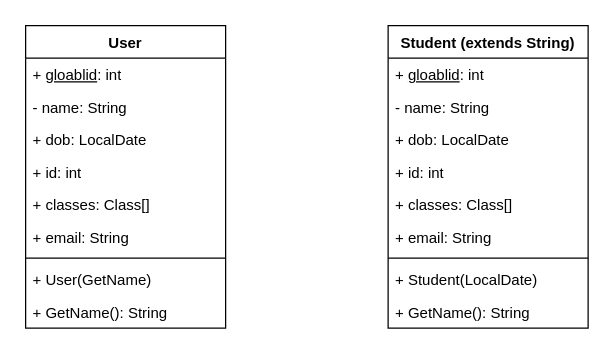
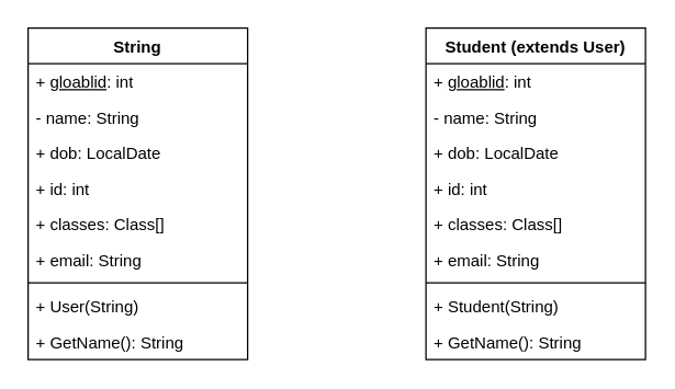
  <mxCell id="0" />
  <mxCell id="1" parent="0" />
- <mxCell id="2" value="User" style="swimlane;fontStyle=1;align=center;verticalAlign=top;childLayout=stackLayout;horizontal=1;startSize=26;horizontalStack=0;resizeParent=1;resizeParentMax=0;resizeLast=0;collapsible=1;marginBottom=0;whiteSpace=wrap;html=1;" vertex="1" parent="1"><mxGeometry x="20" y="20" width="160" height="242" as="geometry" /></mxCell>
+ <mxCell id="2" value="String" style="swimlane;fontStyle=1;align=center;verticalAlign=top;childLayout=stackLayout;horizontal=1;startSize=26;horizontalStack=0;resizeParent=1;resizeParentMax=0;resizeLast=0;collapsible=1;marginBottom=0;whiteSpace=wrap;html=1;" vertex="1" parent="1"><mxGeometry x="20" y="20" width="160" height="242" as="geometry" /></mxCell>
  <mxCell id="3" value="+ &lt;u&gt;gloablid&lt;/u&gt;: int" style="text;strokeColor=none;fillColor=none;align=left;verticalAlign=top;spacingLeft=4;spacingRight=4;overflow=hidden;rotatable=0;points=[[0,0.5],[1,0.5]];portConstraint=eastwest;whiteSpace=wrap;html=1;" vertex="1" parent="2"><mxGeometry y="26" width="160" height="26" as="geometry" /></mxCell>
  <mxCell id="4" value="- name: String" style="text;strokeColor=none;fillColor=none;align=left;verticalAlign=top;spacingLeft=4;spacingRight=4;overflow=hidden;rotatable=0;points=[[0,0.5],[1,0.5]];portConstraint=eastwest;whiteSpace=wrap;html=1;" vertex="1" parent="2"><mxGeometry y="52" width="160" height="26" as="geometry" /></mxCell>
  <mxCell id="5" value="+ dob: LocalDate&lt;div&gt;&lt;br&gt;&lt;/div&gt;" style="text;strokeColor=none;fillColor=none;align=left;verticalAlign=top;spacingLeft=4;spacingRight=4;overflow=hidden;rotatable=0;points=[[0,0.5],[1,0.5]];portConstraint=eastwest;whiteSpace=wrap;html=1;" vertex="1" parent="2"><mxGeometry y="78" width="160" height="26" as="geometry" /></mxCell>
  <mxCell id="6" value="+ id: int" style="text;strokeColor=none;fillColor=none;align=left;verticalAlign=top;spacingLeft=4;spacingRight=4;overflow=hidden;rotatable=0;points=[[0,0.5],[1,0.5]];portConstraint=eastwest;whiteSpace=wrap;html=1;" vertex="1" parent="2"><mxGeometry y="104" width="160" height="26" as="geometry" /></mxCell>
  <mxCell id="7" value="+ classes: Class[]" style="text;strokeColor=none;fillColor=none;align=left;verticalAlign=top;spacingLeft=4;spacingRight=4;overflow=hidden;rotatable=0;points=[[0,0.5],[1,0.5]];portConstraint=eastwest;whiteSpace=wrap;html=1;" vertex="1" parent="2"><mxGeometry y="130" width="160" height="26" as="geometry" /></mxCell>
  <mxCell id="8" value="+ email: String" style="text;strokeColor=none;fillColor=none;align=left;verticalAlign=top;spacingLeft=4;spacingRight=4;overflow=hidden;rotatable=0;points=[[0,0.5],[1,0.5]];portConstraint=eastwest;whiteSpace=wrap;html=1;" vertex="1" parent="2"><mxGeometry y="156" width="160" height="26" as="geometry" /></mxCell>
  <mxCell id="9" value="" style="line;strokeWidth=1;fillColor=none;align=left;verticalAlign=middle;spacingTop=-1;spacingLeft=3;spacingRight=3;rotatable=0;labelPosition=right;points=[];portConstraint=eastwest;strokeColor=inherit;" vertex="1" parent="2"><mxGeometry y="182" width="160" height="8" as="geometry" /></mxCell>
- <mxCell id="10" value="+ User(GetName)" style="text;strokeColor=none;fillColor=none;align=left;verticalAlign=top;spacingLeft=4;spacingRight=4;overflow=hidden;rotatable=0;points=[[0,0.5],[1,0.5]];portConstraint=eastwest;whiteSpace=wrap;html=1;" vertex="1" parent="2"><mxGeometry y="190" width="160" height="26" as="geometry" /></mxCell>
+ <mxCell id="10" value="+ User(String)" style="text;strokeColor=none;fillColor=none;align=left;verticalAlign=top;spacingLeft=4;spacingRight=4;overflow=hidden;rotatable=0;points=[[0,0.5],[1,0.5]];portConstraint=eastwest;whiteSpace=wrap;html=1;" vertex="1" parent="2"><mxGeometry y="190" width="160" height="26" as="geometry" /></mxCell>
  <mxCell id="11" value="+ GetName(): String" style="text;strokeColor=none;fillColor=none;align=left;verticalAlign=top;spacingLeft=4;spacingRight=4;overflow=hidden;rotatable=0;points=[[0,0.5],[1,0.5]];portConstraint=eastwest;whiteSpace=wrap;html=1;" vertex="1" parent="2"><mxGeometry y="216" width="160" height="26" as="geometry" /></mxCell>
- <mxCell id="12" value="Student (extends String)" style="swimlane;fontStyle=1;align=center;verticalAlign=top;childLayout=stackLayout;horizontal=1;startSize=26;horizontalStack=0;resizeParent=1;resizeParentMax=0;resizeLast=0;collapsible=1;marginBottom=0;whiteSpace=wrap;html=1;" vertex="1" parent="1"><mxGeometry x="310" y="20" width="160" height="242" as="geometry" /></mxCell>
+ <mxCell id="12" value="Student (extends User)" style="swimlane;fontStyle=1;align=center;verticalAlign=top;childLayout=stackLayout;horizontal=1;startSize=26;horizontalStack=0;resizeParent=1;resizeParentMax=0;resizeLast=0;collapsible=1;marginBottom=0;whiteSpace=wrap;html=1;" vertex="1" parent="1"><mxGeometry x="310" y="20" width="160" height="242" as="geometry" /></mxCell>
  <mxCell id="13" value="+ &lt;u&gt;gloablid&lt;/u&gt;: int" style="text;strokeColor=none;fillColor=none;align=left;verticalAlign=top;spacingLeft=4;spacingRight=4;overflow=hidden;rotatable=0;points=[[0,0.5],[1,0.5]];portConstraint=eastwest;whiteSpace=wrap;html=1;" vertex="1" parent="12"><mxGeometry y="26" width="160" height="26" as="geometry" /></mxCell>
  <mxCell id="14" value="- name: String" style="text;strokeColor=none;fillColor=none;align=left;verticalAlign=top;spacingLeft=4;spacingRight=4;overflow=hidden;rotatable=0;points=[[0,0.5],[1,0.5]];portConstraint=eastwest;whiteSpace=wrap;html=1;" vertex="1" parent="12"><mxGeometry y="52" width="160" height="26" as="geometry" /></mxCell>
  <mxCell id="15" value="+ dob: LocalDate&lt;div&gt;&lt;br&gt;&lt;/div&gt;" style="text;strokeColor=none;fillColor=none;align=left;verticalAlign=top;spacingLeft=4;spacingRight=4;overflow=hidden;rotatable=0;points=[[0,0.5],[1,0.5]];portConstraint=eastwest;whiteSpace=wrap;html=1;" vertex="1" parent="12"><mxGeometry y="78" width="160" height="26" as="geometry" /></mxCell>
  <mxCell id="16" value="+ id: int" style="text;strokeColor=none;fillColor=none;align=left;verticalAlign=top;spacingLeft=4;spacingRight=4;overflow=hidden;rotatable=0;points=[[0,0.5],[1,0.5]];portConstraint=eastwest;whiteSpace=wrap;html=1;" vertex="1" parent="12"><mxGeometry y="104" width="160" height="26" as="geometry" /></mxCell>
  <mxCell id="17" value="+ classes: Class[]" style="text;strokeColor=none;fillColor=none;align=left;verticalAlign=top;spacingLeft=4;spacingRight=4;overflow=hidden;rotatable=0;points=[[0,0.5],[1,0.5]];portConstraint=eastwest;whiteSpace=wrap;html=1;" vertex="1" parent="12"><mxGeometry y="130" width="160" height="26" as="geometry" /></mxCell>
  <mxCell id="18" value="+ email: String" style="text;strokeColor=none;fillColor=none;align=left;verticalAlign=top;spacingLeft=4;spacingRight=4;overflow=hidden;rotatable=0;points=[[0,0.5],[1,0.5]];portConstraint=eastwest;whiteSpace=wrap;html=1;" vertex="1" parent="12"><mxGeometry y="156" width="160" height="26" as="geometry" /></mxCell>
  <mxCell id="19" value="" style="line;strokeWidth=1;fillColor=none;align=left;verticalAlign=middle;spacingTop=-1;spacingLeft=3;spacingRight=3;rotatable=0;labelPosition=right;points=[];portConstraint=eastwest;strokeColor=inherit;" vertex="1" parent="12"><mxGeometry y="182" width="160" height="8" as="geometry" /></mxCell>
- <mxCell id="20" value="+ Student(LocalDate)" style="text;strokeColor=none;fillColor=none;align=left;verticalAlign=top;spacingLeft=4;spacingRight=4;overflow=hidden;rotatable=0;points=[[0,0.5],[1,0.5]];portConstraint=eastwest;whiteSpace=wrap;html=1;" vertex="1" parent="12"><mxGeometry y="190" width="160" height="26" as="geometry" /></mxCell>
+ <mxCell id="20" value="+ Student(String)" style="text;strokeColor=none;fillColor=none;align=left;verticalAlign=top;spacingLeft=4;spacingRight=4;overflow=hidden;rotatable=0;points=[[0,0.5],[1,0.5]];portConstraint=eastwest;whiteSpace=wrap;html=1;" vertex="1" parent="12"><mxGeometry y="190" width="160" height="26" as="geometry" /></mxCell>
  <mxCell id="21" value="+ GetName(): String" style="text;strokeColor=none;fillColor=none;align=left;verticalAlign=top;spacingLeft=4;spacingRight=4;overflow=hidden;rotatable=0;points=[[0,0.5],[1,0.5]];portConstraint=eastwest;whiteSpace=wrap;html=1;" vertex="1" parent="12"><mxGeometry y="216" width="160" height="26" as="geometry" /></mxCell>
